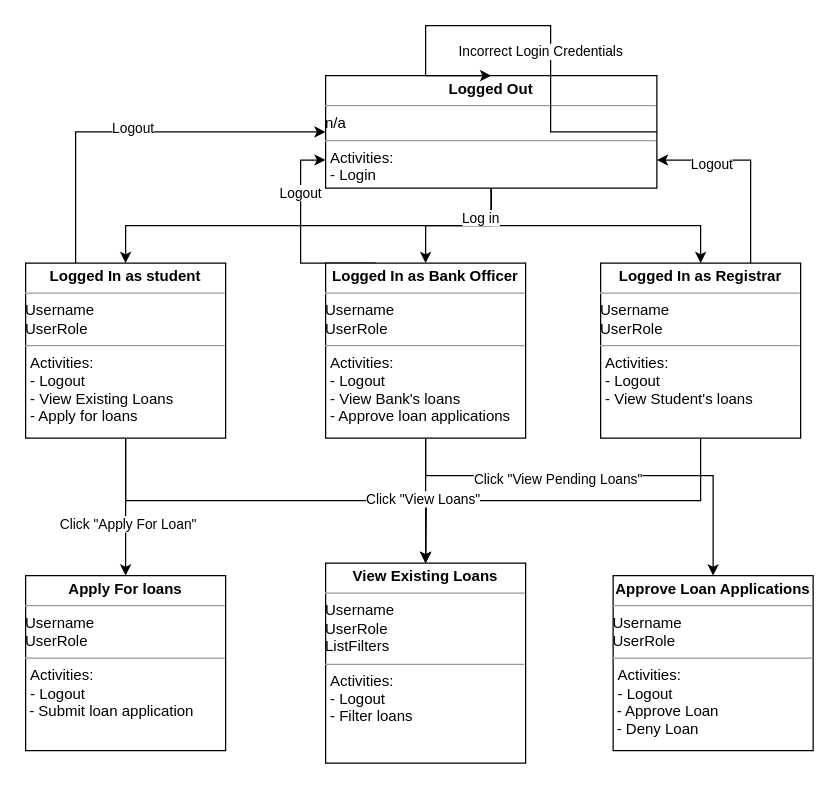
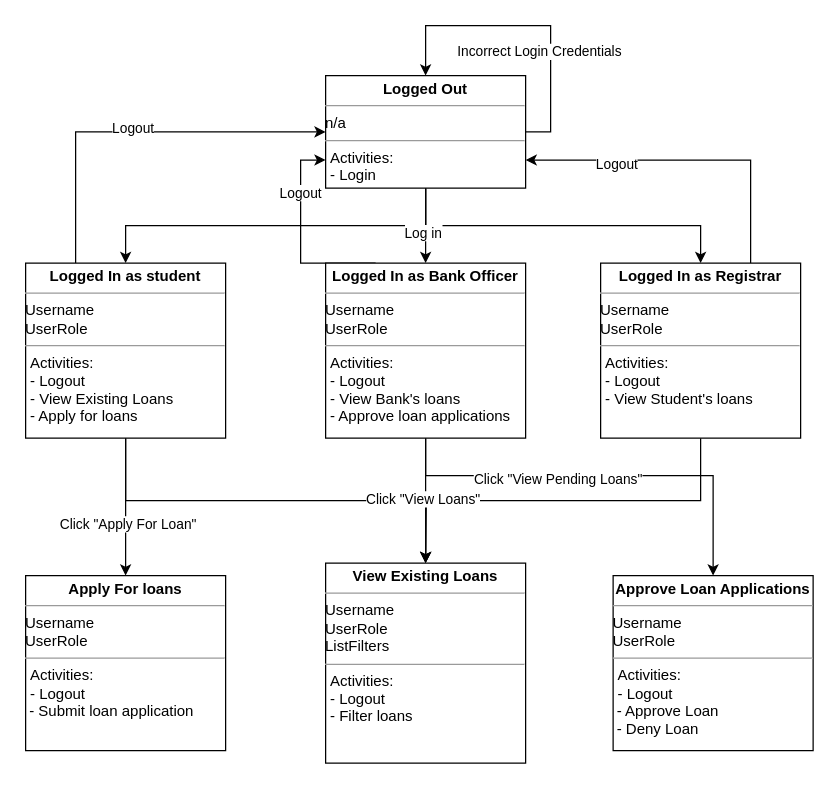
  <mxCell id="0" />
  <mxCell id="1" parent="0" />
  <mxCell id="2" style="edgeStyle=orthogonalEdgeStyle;rounded=0;orthogonalLoop=1;jettySize=auto;html=1;exitX=0.5;exitY=1;exitDx=0;exitDy=0;entryX=0.5;entryY=0;entryDx=0;entryDy=0;" edge="1" parent="1" source="6" target="14"><mxGeometry relative="1" as="geometry" /></mxCell>
  <mxCell id="3" style="edgeStyle=orthogonalEdgeStyle;rounded=0;orthogonalLoop=1;jettySize=auto;html=1;exitX=0.5;exitY=1;exitDx=0;exitDy=0;entryX=0.5;entryY=0;entryDx=0;entryDy=0;" edge="1" parent="1" source="6" target="20"><mxGeometry relative="1" as="geometry" /></mxCell>
  <mxCell id="4" style="edgeStyle=orthogonalEdgeStyle;rounded=0;orthogonalLoop=1;jettySize=auto;html=1;exitX=0.5;exitY=1;exitDx=0;exitDy=0;entryX=0.5;entryY=0;entryDx=0;entryDy=0;" edge="1" parent="1" source="6" target="25"><mxGeometry relative="1" as="geometry" /></mxCell>
  <mxCell id="5" value="Log in" style="edgeLabel;html=1;align=center;verticalAlign=middle;resizable=0;points=[];" vertex="1" connectable="0" parent="4"><mxGeometry x="-0.786" y="-6" relative="1" as="geometry"><mxPoint x="-3" y="-1" as="offset" /></mxGeometry></mxCell>
- <mxCell id="6" value="&lt;p style=&quot;margin: 0px ; margin-top: 4px ; text-align: center&quot;&gt;&lt;b&gt;Logged Out&lt;/b&gt;&lt;br&gt;&lt;/p&gt;&lt;hr size=&quot;1&quot;&gt;n/a&lt;br&gt;&lt;hr size=&quot;1&quot;&gt;&lt;p style=&quot;margin: 0px ; margin-left: 4px&quot;&gt;Activities:&lt;br&gt;&lt;/p&gt;&lt;p style=&quot;margin: 0px ; margin-left: 4px&quot;&gt;- Login&lt;br&gt;&lt;/p&gt;" style="verticalAlign=top;align=left;overflow=fill;fontSize=12;fontFamily=Helvetica;html=1;" vertex="1" parent="1"><mxGeometry x="260" y="60" width="265" height="90" as="geometry" /></mxCell>
+ <mxCell id="6" value="&lt;p style=&quot;margin: 0px ; margin-top: 4px ; text-align: center&quot;&gt;&lt;b&gt;Logged Out&lt;/b&gt;&lt;br&gt;&lt;/p&gt;&lt;hr size=&quot;1&quot;&gt;n/a&lt;br&gt;&lt;hr size=&quot;1&quot;&gt;&lt;p style=&quot;margin: 0px ; margin-left: 4px&quot;&gt;Activities:&lt;br&gt;&lt;/p&gt;&lt;p style=&quot;margin: 0px ; margin-left: 4px&quot;&gt;- Login&lt;br&gt;&lt;/p&gt;" style="verticalAlign=top;align=left;overflow=fill;fontSize=12;fontFamily=Helvetica;html=1;" vertex="1" parent="1"><mxGeometry x="260" y="60" width="160" height="90" as="geometry" /></mxCell>
  <mxCell id="7" style="edgeStyle=orthogonalEdgeStyle;rounded=0;orthogonalLoop=1;jettySize=auto;html=1;exitX=1;exitY=0.5;exitDx=0;exitDy=0;entryX=0.5;entryY=0;entryDx=0;entryDy=0;" edge="1" parent="1" source="6" target="6"><mxGeometry relative="1" as="geometry"><Array as="points"><mxPoint x="440" y="105" /><mxPoint x="440" y="20" /><mxPoint x="340" y="20" /></Array></mxGeometry></mxCell>
  <mxCell id="8" value="&lt;div&gt;Incorrect Login Credentials&lt;/div&gt;" style="edgeLabel;html=1;align=center;verticalAlign=middle;resizable=0;points=[];" vertex="1" connectable="0" parent="7"><mxGeometry x="0.086" y="-1" relative="1" as="geometry"><mxPoint x="18" y="21" as="offset" /></mxGeometry></mxCell>
  <mxCell id="9" style="edgeStyle=orthogonalEdgeStyle;rounded=0;orthogonalLoop=1;jettySize=auto;html=1;exitX=0.25;exitY=0;exitDx=0;exitDy=0;entryX=0;entryY=0.75;entryDx=0;entryDy=0;" edge="1" parent="1" source="14" target="6"><mxGeometry relative="1" as="geometry"><Array as="points"><mxPoint x="240" y="210" /><mxPoint x="240" y="128" /></Array></mxGeometry></mxCell>
  <mxCell id="10" value="&lt;div&gt;Logout&lt;/div&gt;" style="edgeLabel;html=1;align=center;verticalAlign=middle;resizable=0;points=[];" vertex="1" connectable="0" parent="9"><mxGeometry x="0.44" y="1" relative="1" as="geometry"><mxPoint as="offset" /></mxGeometry></mxCell>
  <mxCell id="11" style="edgeStyle=orthogonalEdgeStyle;rounded=0;orthogonalLoop=1;jettySize=auto;html=1;exitX=0.5;exitY=1;exitDx=0;exitDy=0;entryX=0.5;entryY=0;entryDx=0;entryDy=0;" edge="1" parent="1" source="14" target="26"><mxGeometry relative="1" as="geometry" /></mxCell>
  <mxCell id="12" style="edgeStyle=orthogonalEdgeStyle;rounded=0;orthogonalLoop=1;jettySize=auto;html=1;exitX=0.5;exitY=1;exitDx=0;exitDy=0;entryX=0.5;entryY=0;entryDx=0;entryDy=0;" edge="1" parent="1" source="14" target="28"><mxGeometry relative="1" as="geometry"><Array as="points"><mxPoint x="340" y="380" /><mxPoint x="570" y="380" /></Array></mxGeometry></mxCell>
  <mxCell id="13" value="&lt;div&gt;Click &quot;View Pending Loans&quot;&lt;/div&gt;" style="edgeLabel;html=1;align=center;verticalAlign=middle;resizable=0;points=[];" vertex="1" connectable="0" parent="12"><mxGeometry x="-0.206" y="-2" relative="1" as="geometry"><mxPoint as="offset" /></mxGeometry></mxCell>
  <mxCell id="14" value="&lt;p style=&quot;margin: 0px ; margin-top: 4px ; text-align: center&quot;&gt;&lt;b&gt;Logged In as Bank Officer&lt;/b&gt;&lt;br&gt;&lt;/p&gt;&lt;hr size=&quot;1&quot;&gt;&lt;div&gt;Username&lt;/div&gt;&lt;div&gt;UserRole&lt;br&gt;&lt;/div&gt;&lt;hr size=&quot;1&quot;&gt;&lt;p style=&quot;margin: 0px ; margin-left: 4px&quot;&gt;Activities:&lt;br&gt;&lt;/p&gt;&lt;p style=&quot;margin: 0px ; margin-left: 4px&quot;&gt;- Logout&lt;/p&gt;&lt;p style=&quot;margin: 0px ; margin-left: 4px&quot;&gt;- View Bank's loans&lt;br&gt;&lt;/p&gt;&lt;p style=&quot;margin: 0px ; margin-left: 4px&quot;&gt;- Approve loan applications&lt;br&gt;&lt;/p&gt;" style="verticalAlign=top;align=left;overflow=fill;fontSize=12;fontFamily=Helvetica;html=1;" vertex="1" parent="1"><mxGeometry x="260" y="210" width="160" height="140" as="geometry" /></mxCell>
  <mxCell id="15" style="edgeStyle=orthogonalEdgeStyle;rounded=0;orthogonalLoop=1;jettySize=auto;html=1;exitX=0.25;exitY=0;exitDx=0;exitDy=0;entryX=0;entryY=0.5;entryDx=0;entryDy=0;" edge="1" parent="1" source="20" target="6"><mxGeometry relative="1" as="geometry" /></mxCell>
  <mxCell id="16" value="Logout" style="edgeLabel;html=1;align=center;verticalAlign=middle;resizable=0;points=[];" vertex="1" connectable="0" parent="15"><mxGeometry x="-0.016" y="4" relative="1" as="geometry"><mxPoint as="offset" /></mxGeometry></mxCell>
  <mxCell id="17" style="edgeStyle=orthogonalEdgeStyle;rounded=0;orthogonalLoop=1;jettySize=auto;html=1;exitX=0.5;exitY=1;exitDx=0;exitDy=0;entryX=0.5;entryY=0;entryDx=0;entryDy=0;" edge="1" parent="1" source="20" target="26"><mxGeometry relative="1" as="geometry" /></mxCell>
  <mxCell id="18" style="edgeStyle=orthogonalEdgeStyle;rounded=0;orthogonalLoop=1;jettySize=auto;html=1;exitX=0.5;exitY=1;exitDx=0;exitDy=0;" edge="1" parent="1" source="20" target="27"><mxGeometry relative="1" as="geometry" /></mxCell>
  <mxCell id="19" value="Click &quot;Apply For Loan&quot;" style="edgeLabel;html=1;align=center;verticalAlign=middle;resizable=0;points=[];" vertex="1" connectable="0" parent="18"><mxGeometry x="0.236" y="1" relative="1" as="geometry"><mxPoint as="offset" /></mxGeometry></mxCell>
  <mxCell id="20" value="&lt;p style=&quot;margin: 0px ; margin-top: 4px ; text-align: center&quot;&gt;&lt;b&gt;Logged In as student&lt;/b&gt;&lt;br&gt;&lt;/p&gt;&lt;hr size=&quot;1&quot;&gt;&lt;div&gt;Username&lt;/div&gt;&lt;div&gt;UserRole&lt;br&gt;&lt;/div&gt;&lt;hr size=&quot;1&quot;&gt;&lt;p style=&quot;margin: 0px ; margin-left: 4px&quot;&gt;Activities:&lt;br&gt;&lt;/p&gt;&lt;p style=&quot;margin: 0px ; margin-left: 4px&quot;&gt;- Logout&lt;/p&gt;&lt;p style=&quot;margin: 0px ; margin-left: 4px&quot;&gt;- View Existing Loans&lt;/p&gt;&lt;p style=&quot;margin: 0px ; margin-left: 4px&quot;&gt;- Apply for loans&lt;br&gt;&lt;/p&gt;" style="verticalAlign=top;align=left;overflow=fill;fontSize=12;fontFamily=Helvetica;html=1;" vertex="1" parent="1"><mxGeometry x="20" y="210" width="160" height="140" as="geometry" /></mxCell>
  <mxCell id="21" style="edgeStyle=orthogonalEdgeStyle;rounded=0;orthogonalLoop=1;jettySize=auto;html=1;exitX=0.75;exitY=0;exitDx=0;exitDy=0;entryX=1;entryY=0.75;entryDx=0;entryDy=0;" edge="1" parent="1" source="25" target="6"><mxGeometry relative="1" as="geometry" /></mxCell>
  <mxCell id="22" value="Logout" style="edgeLabel;html=1;align=center;verticalAlign=middle;resizable=0;points=[];" vertex="1" connectable="0" parent="21"><mxGeometry x="0.451" y="3" relative="1" as="geometry"><mxPoint as="offset" /></mxGeometry></mxCell>
  <mxCell id="23" style="edgeStyle=orthogonalEdgeStyle;rounded=0;orthogonalLoop=1;jettySize=auto;html=1;exitX=0.5;exitY=1;exitDx=0;exitDy=0;" edge="1" parent="1" source="25"><mxGeometry relative="1" as="geometry"><mxPoint x="340" y="450" as="targetPoint" /></mxGeometry></mxCell>
  <mxCell id="24" value="&lt;div&gt;Click &quot;View Loans&quot;&lt;/div&gt;" style="edgeLabel;html=1;align=center;verticalAlign=middle;resizable=0;points=[];" vertex="1" connectable="0" parent="23"><mxGeometry x="0.688" y="-4" relative="1" as="geometry"><mxPoint x="1" y="-2" as="offset" /></mxGeometry></mxCell>
  <mxCell id="25" value="&lt;p style=&quot;margin: 0px ; margin-top: 4px ; text-align: center&quot;&gt;&lt;b&gt;Logged In as Registrar&lt;/b&gt;&lt;br&gt;&lt;/p&gt;&lt;hr size=&quot;1&quot;&gt;&lt;div&gt;Username&lt;/div&gt;&lt;div&gt;UserRole&lt;br&gt;&lt;/div&gt;&lt;hr size=&quot;1&quot;&gt;&lt;p style=&quot;margin: 0px ; margin-left: 4px&quot;&gt;Activities:&lt;br&gt;&lt;/p&gt;&lt;p style=&quot;margin: 0px ; margin-left: 4px&quot;&gt;- Logout&lt;/p&gt;&lt;p style=&quot;margin: 0px ; margin-left: 4px&quot;&gt;- View Student's loans&lt;br&gt;&lt;/p&gt;" style="verticalAlign=top;align=left;overflow=fill;fontSize=12;fontFamily=Helvetica;html=1;" vertex="1" parent="1"><mxGeometry x="480" y="210" width="160" height="140" as="geometry" /></mxCell>
  <mxCell id="26" value="&lt;p style=&quot;margin: 0px ; margin-top: 4px ; text-align: center&quot;&gt;&lt;b&gt;View Existing Loans&lt;/b&gt;&lt;br&gt;&lt;/p&gt;&lt;hr size=&quot;1&quot;&gt;&lt;div&gt;Username&lt;/div&gt;&lt;div&gt;UserRole&lt;/div&gt;&lt;div&gt;ListFilters&lt;br&gt;&lt;/div&gt;&lt;hr size=&quot;1&quot;&gt;&lt;p style=&quot;margin: 0px ; margin-left: 4px&quot;&gt;Activities:&lt;br&gt;&lt;/p&gt;&lt;p style=&quot;margin: 0px ; margin-left: 4px&quot;&gt;- Logout&lt;/p&gt;&lt;p style=&quot;margin: 0px ; margin-left: 4px&quot;&gt;- Filter loans&lt;br&gt;&lt;/p&gt;&lt;p style=&quot;margin: 0px ; margin-left: 4px&quot;&gt;&lt;br&gt;&lt;/p&gt;" style="verticalAlign=top;align=left;overflow=fill;fontSize=12;fontFamily=Helvetica;html=1;" vertex="1" parent="1"><mxGeometry x="260" y="450" width="160" height="160" as="geometry" /></mxCell>
  <mxCell id="27" value="&lt;p style=&quot;margin: 0px ; margin-top: 4px ; text-align: center&quot;&gt;&lt;b&gt;Apply For loans&lt;/b&gt;&lt;br&gt;&lt;/p&gt;&lt;hr size=&quot;1&quot;&gt;&lt;div&gt;Username&lt;/div&gt;&lt;div&gt;UserRole&lt;br&gt;&lt;/div&gt;&lt;hr size=&quot;1&quot;&gt;&lt;p style=&quot;margin: 0px ; margin-left: 4px&quot;&gt;Activities:&lt;br&gt;&lt;/p&gt;&lt;p style=&quot;margin: 0px ; margin-left: 4px&quot;&gt;- Logout&lt;/p&gt;&amp;nbsp;- Submit loan application&lt;br&gt;" style="verticalAlign=top;align=left;overflow=fill;fontSize=12;fontFamily=Helvetica;html=1;" vertex="1" parent="1"><mxGeometry x="20" y="460" width="160" height="140" as="geometry" /></mxCell>
  <mxCell id="28" value="&lt;p style=&quot;margin: 0px ; margin-top: 4px ; text-align: center&quot;&gt;&lt;b&gt;Approve Loan Applications&lt;/b&gt;&lt;br&gt;&lt;/p&gt;&lt;hr size=&quot;1&quot;&gt;&lt;div&gt;Username&lt;/div&gt;&lt;div&gt;UserRole&lt;br&gt;&lt;/div&gt;&lt;hr size=&quot;1&quot;&gt;&lt;p style=&quot;margin: 0px ; margin-left: 4px&quot;&gt;Activities:&lt;br&gt;&lt;/p&gt;&lt;p style=&quot;margin: 0px ; margin-left: 4px&quot;&gt;- Logout&lt;/p&gt;&lt;div&gt;&amp;nbsp;- Approve Loan&lt;/div&gt;&lt;div&gt;&amp;nbsp;- Deny Loan&lt;br&gt;&lt;/div&gt;" style="verticalAlign=top;align=left;overflow=fill;fontSize=12;fontFamily=Helvetica;html=1;" vertex="1" parent="1"><mxGeometry x="490" y="460" width="160" height="140" as="geometry" /></mxCell>
